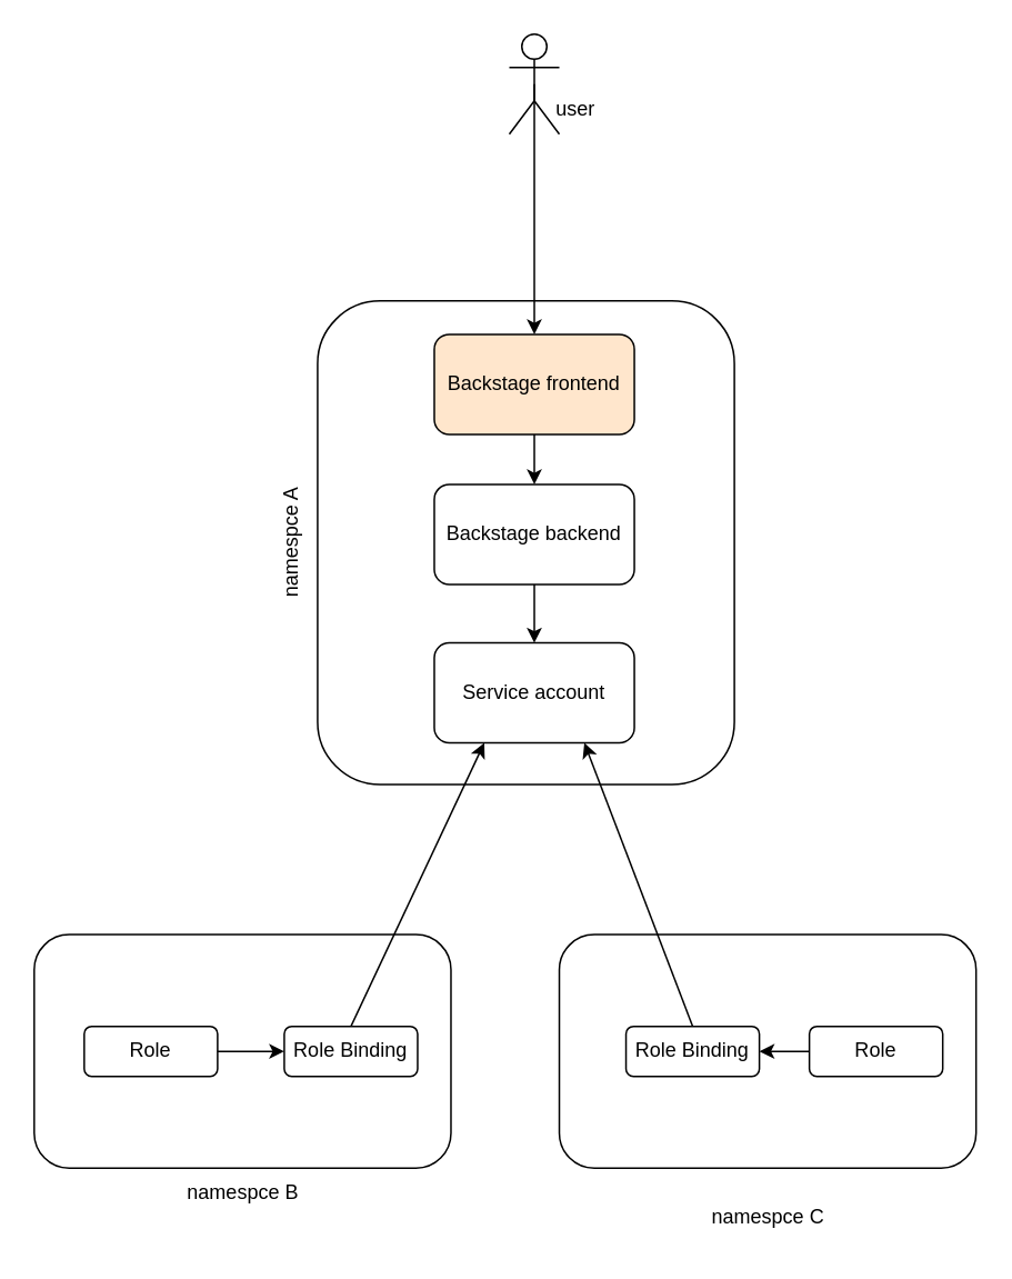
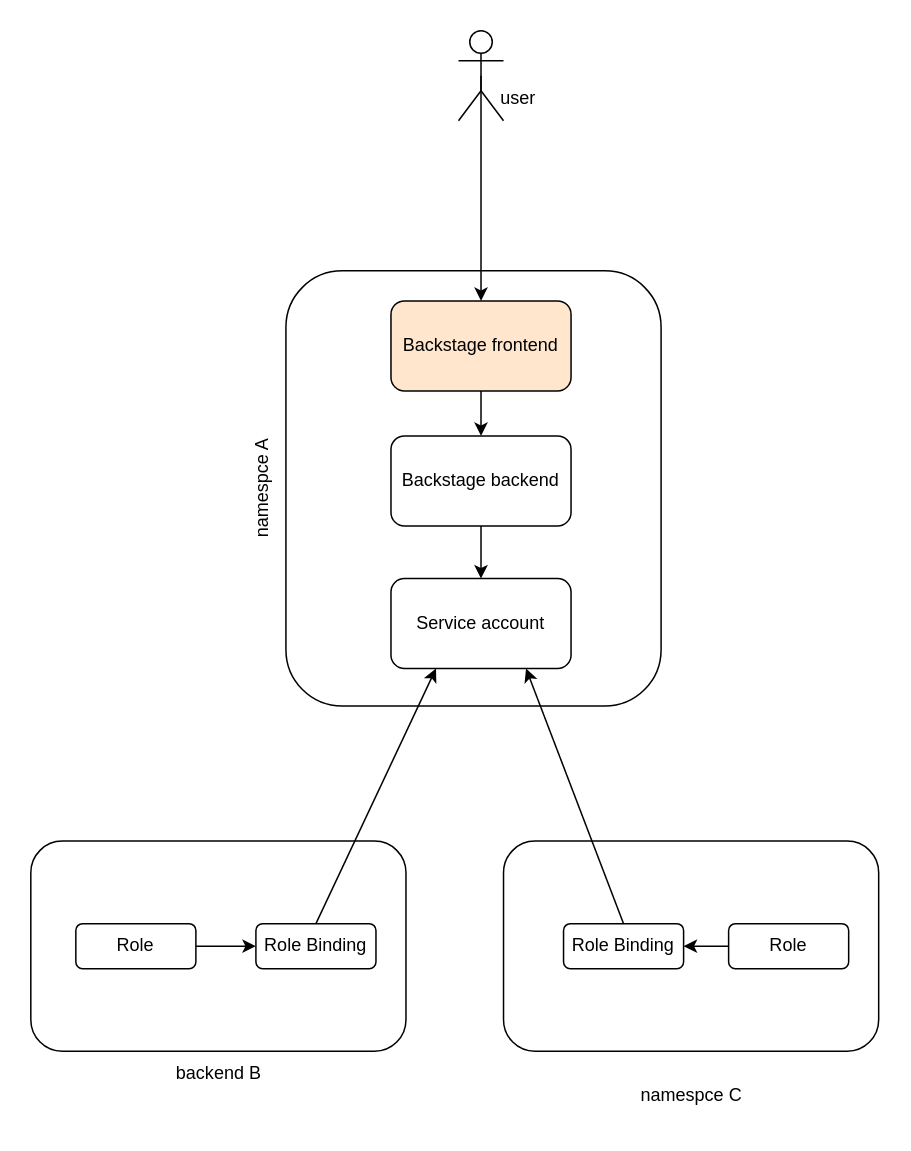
  <mxCell id="0" />
  <mxCell id="1" parent="0" />
  <mxCell id="2" value="" style="rounded=1;whiteSpace=wrap;html=1;fillColor=none;" vertex="1" parent="1"><mxGeometry x="190" y="180" width="250" height="290" as="geometry" /></mxCell>
  <mxCell id="3" value="namespce A" style="text;html=1;strokeColor=none;fillColor=none;align=center;verticalAlign=middle;whiteSpace=wrap;rounded=0;rotation=-90;" vertex="1" parent="1"><mxGeometry x="117" y="310" width="115" height="30" as="geometry" /></mxCell>
  <mxCell id="4" value="" style="rounded=1;whiteSpace=wrap;html=1;fillColor=none;" vertex="1" parent="1"><mxGeometry x="20" y="560" width="250" height="140" as="geometry" /></mxCell>
  <mxCell id="5" value="" style="rounded=1;whiteSpace=wrap;html=1;fillColor=none;" vertex="1" parent="1"><mxGeometry x="335" y="560" width="250" height="140" as="geometry" /></mxCell>
  <mxCell id="6" value="namespce C" style="text;html=1;strokeColor=none;fillColor=none;align=center;verticalAlign=middle;whiteSpace=wrap;rounded=0;" vertex="1" parent="1"><mxGeometry x="402.5" y="715" width="115" height="30" as="geometry" /></mxCell>
  <mxCell id="7" value="Role" style="rounded=1;whiteSpace=wrap;html=1;" vertex="1" parent="1"><mxGeometry x="50" y="615" width="80" height="30" as="geometry" /></mxCell>
  <mxCell id="8" value="Role Binding" style="rounded=1;whiteSpace=wrap;html=1;" vertex="1" parent="1"><mxGeometry x="170" y="615" width="80" height="30" as="geometry" /></mxCell>
  <mxCell id="9" value="Service account" style="rounded=1;whiteSpace=wrap;html=1;" vertex="1" parent="1"><mxGeometry x="260" y="385" width="120" height="60" as="geometry" /></mxCell>
  <mxCell id="10" value="" style="endArrow=classic;html=1;rounded=0;entryX=0.25;entryY=1;entryDx=0;entryDy=0;exitX=0.5;exitY=0;exitDx=0;exitDy=0;" edge="1" parent="1" source="8" target="9"><mxGeometry width="50" height="50" relative="1" as="geometry"><mxPoint x="190" y="550" as="sourcePoint" /><mxPoint x="240" y="500" as="targetPoint" /></mxGeometry></mxCell>
  <mxCell id="11" value="" style="endArrow=classic;html=1;rounded=0;exitX=1;exitY=0.5;exitDx=0;exitDy=0;entryX=0;entryY=0.5;entryDx=0;entryDy=0;" edge="1" parent="1" source="7" target="8"><mxGeometry width="50" height="50" relative="1" as="geometry"><mxPoint x="140" y="530" as="sourcePoint" /><mxPoint x="190" y="480" as="targetPoint" /></mxGeometry></mxCell>
  <mxCell id="12" value="Role" style="rounded=1;whiteSpace=wrap;html=1;" vertex="1" parent="1"><mxGeometry x="485" y="615" width="80" height="30" as="geometry" /></mxCell>
  <mxCell id="13" value="Role Binding" style="rounded=1;whiteSpace=wrap;html=1;" vertex="1" parent="1"><mxGeometry x="375" y="615" width="80" height="30" as="geometry" /></mxCell>
  <mxCell id="14" value="" style="endArrow=classic;html=1;rounded=0;exitX=0;exitY=0.5;exitDx=0;exitDy=0;entryX=1;entryY=0.5;entryDx=0;entryDy=0;" edge="1" parent="1" source="12" target="13"><mxGeometry width="50" height="50" relative="1" as="geometry"><mxPoint x="345" y="675" as="sourcePoint" /><mxPoint x="395" y="625" as="targetPoint" /></mxGeometry></mxCell>
  <mxCell id="15" value="" style="endArrow=classic;html=1;rounded=0;entryX=0.75;entryY=1;entryDx=0;entryDy=0;exitX=0.5;exitY=0;exitDx=0;exitDy=0;" edge="1" parent="1" source="13" target="9"><mxGeometry width="50" height="50" relative="1" as="geometry"><mxPoint x="160" y="625" as="sourcePoint" /><mxPoint x="283" y="440" as="targetPoint" /></mxGeometry></mxCell>
- <mxCell id="16" value="namespce B" style="text;html=1;strokeColor=none;fillColor=none;align=center;verticalAlign=middle;whiteSpace=wrap;rounded=0;" vertex="1" parent="1"><mxGeometry x="87.5" y="700" width="115" height="30" as="geometry" /></mxCell>
+ <mxCell id="16" value="backend B" style="text;html=1;strokeColor=none;fillColor=none;align=center;verticalAlign=middle;whiteSpace=wrap;rounded=0;" vertex="1" parent="1"><mxGeometry x="87.5" y="700" width="115" height="30" as="geometry" /></mxCell>
  <mxCell id="17" value="Backstage backend" style="rounded=1;whiteSpace=wrap;html=1;" vertex="1" parent="1"><mxGeometry x="260" y="290" width="120" height="60" as="geometry" /></mxCell>
  <mxCell id="18" value="Backstage frontend" style="rounded=1;whiteSpace=wrap;html=1;fillColor=#ffe6cc;" vertex="1" parent="1"><mxGeometry x="260" y="200" width="120" height="60" as="geometry" /></mxCell>
  <mxCell id="19" value="" style="endArrow=classic;html=1;rounded=0;entryX=0.5;entryY=0;entryDx=0;entryDy=0;exitX=0.5;exitY=1;exitDx=0;exitDy=0;" edge="1" parent="1" source="17" target="9"><mxGeometry width="50" height="50" relative="1" as="geometry"><mxPoint x="30" y="420" as="sourcePoint" /><mxPoint x="80" y="370" as="targetPoint" /></mxGeometry></mxCell>
  <mxCell id="20" value="" style="endArrow=classic;html=1;rounded=0;exitX=0.5;exitY=1;exitDx=0;exitDy=0;entryX=0.5;entryY=0;entryDx=0;entryDy=0;" edge="1" parent="1" source="18" target="17"><mxGeometry width="50" height="50" relative="1" as="geometry"><mxPoint x="560" y="260" as="sourcePoint" /><mxPoint x="610" y="210" as="targetPoint" /></mxGeometry></mxCell>
  <mxCell id="21" value="" style="shape=umlActor;verticalLabelPosition=bottom;verticalAlign=top;html=1;outlineConnect=0;" vertex="1" parent="1"><mxGeometry x="305" y="20" width="30" height="60" as="geometry" /></mxCell>
  <mxCell id="22" value="" style="endArrow=classic;html=1;rounded=0;exitX=0.5;exitY=0.5;exitDx=0;exitDy=0;exitPerimeter=0;entryX=0.5;entryY=0;entryDx=0;entryDy=0;" edge="1" parent="1" source="21" target="18"><mxGeometry width="50" height="50" relative="1" as="geometry"><mxPoint x="610" y="130" as="sourcePoint" /><mxPoint x="660" y="80" as="targetPoint" /></mxGeometry></mxCell>
  <mxCell id="23" value="user" style="text;html=1;strokeColor=none;fillColor=none;align=center;verticalAlign=middle;whiteSpace=wrap;rounded=0;" vertex="1" parent="1"><mxGeometry x="315" y="50" width="60" height="30" as="geometry" /></mxCell>
